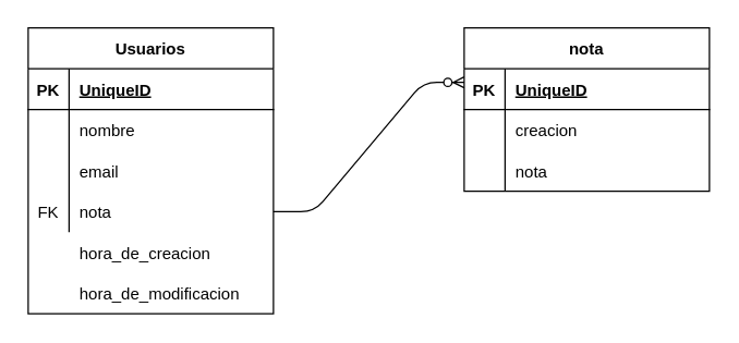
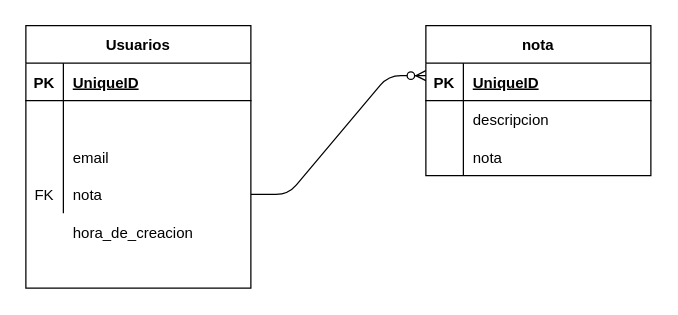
  <mxCell id="0" />
  <mxCell id="1" parent="0" />
  <mxCell id="2" value="Usuarios" style="shape=table;startSize=30;container=1;collapsible=1;childLayout=tableLayout;fixedRows=1;rowLines=0;fontStyle=1;align=center;resizeLast=1;strokeColor=#000000;" vertex="1" parent="1"><mxGeometry x="20" y="20" width="180" height="210" as="geometry" /></mxCell>
  <mxCell id="3" value="" style="shape=partialRectangle;collapsible=0;dropTarget=0;pointerEvents=0;fillColor=none;top=0;left=0;bottom=1;right=0;points=[[0,0.5],[1,0.5]];portConstraint=eastwest;" vertex="1" parent="2"><mxGeometry y="30" width="180" height="30" as="geometry" /></mxCell>
  <mxCell id="4" value="PK" style="shape=partialRectangle;connectable=0;fillColor=none;top=0;left=0;bottom=0;right=0;fontStyle=1;overflow=hidden;" vertex="1" parent="3"><mxGeometry width="30" height="30" as="geometry" /></mxCell>
  <mxCell id="5" value="UniqueID" style="shape=partialRectangle;connectable=0;fillColor=none;top=0;left=0;bottom=0;right=0;align=left;spacingLeft=6;fontStyle=5;overflow=hidden;" vertex="1" parent="3"><mxGeometry x="30" width="150" height="30" as="geometry" /></mxCell>
  <mxCell id="6" value="" style="shape=partialRectangle;collapsible=0;dropTarget=0;pointerEvents=0;fillColor=none;top=0;left=0;bottom=0;right=0;points=[[0,0.5],[1,0.5]];portConstraint=eastwest;" vertex="1" parent="2"><mxGeometry y="60" width="180" height="30" as="geometry" /></mxCell>
  <mxCell id="7" value="" style="shape=partialRectangle;connectable=0;fillColor=none;top=0;left=0;bottom=0;right=0;editable=1;overflow=hidden;" vertex="1" parent="6"><mxGeometry width="30" height="30" as="geometry" /></mxCell>
- <mxCell id="8" value="nombre    " style="shape=partialRectangle;connectable=0;fillColor=none;top=0;left=0;bottom=0;right=0;align=left;spacingLeft=6;overflow=hidden;" vertex="1" parent="6"><mxGeometry x="30" width="150" height="30" as="geometry" /></mxCell>
  <mxCell id="9" value="" style="shape=partialRectangle;collapsible=0;dropTarget=0;pointerEvents=0;fillColor=none;top=0;left=0;bottom=0;right=0;points=[[0,0.5],[1,0.5]];portConstraint=eastwest;" vertex="1" parent="2"><mxGeometry y="90" width="180" height="30" as="geometry" /></mxCell>
  <mxCell id="10" value="" style="shape=partialRectangle;connectable=0;fillColor=none;top=0;left=0;bottom=0;right=0;editable=1;overflow=hidden;" vertex="1" parent="9"><mxGeometry width="30" height="30" as="geometry" /></mxCell>
  <mxCell id="11" value="email" style="shape=partialRectangle;connectable=0;fillColor=none;top=0;left=0;bottom=0;right=0;align=left;spacingLeft=6;overflow=hidden;" vertex="1" parent="9"><mxGeometry x="30" width="150" height="30" as="geometry" /></mxCell>
  <mxCell id="12" value="" style="shape=partialRectangle;collapsible=0;dropTarget=0;pointerEvents=0;fillColor=none;top=0;left=0;bottom=0;right=0;points=[[0,0.5],[1,0.5]];portConstraint=eastwest;" vertex="1" parent="2"><mxGeometry y="120" width="180" height="30" as="geometry" /></mxCell>
  <mxCell id="13" value="FK" style="shape=partialRectangle;connectable=0;fillColor=none;top=0;left=0;bottom=0;right=0;editable=1;overflow=hidden;" vertex="1" parent="12"><mxGeometry width="30" height="30" as="geometry" /></mxCell>
  <mxCell id="14" value="nota" style="shape=partialRectangle;connectable=0;fillColor=none;top=0;left=0;bottom=0;right=0;align=left;spacingLeft=6;overflow=hidden;" vertex="1" parent="12"><mxGeometry x="30" width="150" height="30" as="geometry" /></mxCell>
  <mxCell id="15" value="nota" style="shape=table;startSize=30;container=1;collapsible=1;childLayout=tableLayout;fixedRows=1;rowLines=0;fontStyle=1;align=center;resizeLast=1;strokeColor=#000000;" vertex="1" parent="1"><mxGeometry x="340" y="20" width="180" height="120" as="geometry"><mxRectangle x="400" y="80" width="60" height="30" as="alternateBounds" /></mxGeometry></mxCell>
  <mxCell id="16" value="" style="shape=partialRectangle;collapsible=0;dropTarget=0;pointerEvents=0;fillColor=none;top=0;left=0;bottom=1;right=0;points=[[0,0.5],[1,0.5]];portConstraint=eastwest;" vertex="1" parent="15"><mxGeometry y="30" width="180" height="30" as="geometry" /></mxCell>
  <mxCell id="17" value="PK" style="shape=partialRectangle;connectable=0;fillColor=none;top=0;left=0;bottom=0;right=0;fontStyle=1;overflow=hidden;" vertex="1" parent="16"><mxGeometry width="30" height="30" as="geometry" /></mxCell>
  <mxCell id="18" value="UniqueID" style="shape=partialRectangle;connectable=0;fillColor=none;top=0;left=0;bottom=0;right=0;align=left;spacingLeft=6;fontStyle=5;overflow=hidden;" vertex="1" parent="16"><mxGeometry x="30" width="150" height="30" as="geometry" /></mxCell>
  <mxCell id="19" value="" style="shape=partialRectangle;collapsible=0;dropTarget=0;pointerEvents=0;fillColor=none;top=0;left=0;bottom=0;right=0;points=[[0,0.5],[1,0.5]];portConstraint=eastwest;" vertex="1" parent="15"><mxGeometry y="60" width="180" height="30" as="geometry" /></mxCell>
  <mxCell id="20" value="" style="shape=partialRectangle;connectable=0;fillColor=none;top=0;left=0;bottom=0;right=0;editable=1;overflow=hidden;" vertex="1" parent="19"><mxGeometry width="30" height="30" as="geometry" /></mxCell>
- <mxCell id="21" value="creacion " style="shape=partialRectangle;connectable=0;fillColor=none;top=0;left=0;bottom=0;right=0;align=left;spacingLeft=6;overflow=hidden;" vertex="1" parent="19"><mxGeometry x="30" width="150" height="30" as="geometry" /></mxCell>
+ <mxCell id="21" value="descripcion " style="shape=partialRectangle;connectable=0;fillColor=none;top=0;left=0;bottom=0;right=0;align=left;spacingLeft=6;overflow=hidden;" vertex="1" parent="19"><mxGeometry x="30" width="150" height="30" as="geometry" /></mxCell>
  <mxCell id="22" value="" style="shape=partialRectangle;collapsible=0;dropTarget=0;pointerEvents=0;fillColor=none;top=0;left=0;bottom=0;right=0;points=[[0,0.5],[1,0.5]];portConstraint=eastwest;" vertex="1" parent="15"><mxGeometry y="90" width="180" height="30" as="geometry" /></mxCell>
  <mxCell id="23" value="" style="shape=partialRectangle;connectable=0;fillColor=none;top=0;left=0;bottom=0;right=0;editable=1;overflow=hidden;" vertex="1" parent="22"><mxGeometry width="30" height="30" as="geometry" /></mxCell>
  <mxCell id="24" value="nota" style="shape=partialRectangle;connectable=0;fillColor=none;top=0;left=0;bottom=0;right=0;align=left;spacingLeft=6;overflow=hidden;" vertex="1" parent="22"><mxGeometry x="30" width="150" height="30" as="geometry" /></mxCell>
  <mxCell id="25" value="" style="edgeStyle=entityRelationEdgeStyle;fontSize=12;html=1;endArrow=ERzeroToMany;endFill=1;exitX=1;exitY=0.5;exitDx=0;exitDy=0;" edge="1" parent="1" source="12"><mxGeometry width="100" height="100" relative="1" as="geometry"><mxPoint x="240" y="160" as="sourcePoint" /><mxPoint x="340" y="60" as="targetPoint" /></mxGeometry></mxCell>
  <mxCell id="26" value="hora_de_creacion" style="shape=partialRectangle;connectable=0;fillColor=none;top=0;left=0;bottom=0;right=0;align=left;spacingLeft=6;overflow=hidden;" vertex="1" parent="1"><mxGeometry x="50" y="170" width="150" height="30" as="geometry" /></mxCell>
- <mxCell id="27" value="hora_de_modificacion" style="shape=partialRectangle;connectable=0;fillColor=none;top=0;left=0;bottom=0;right=0;align=left;spacingLeft=6;overflow=hidden;" vertex="1" parent="1"><mxGeometry x="50" y="200" width="150" height="30" as="geometry" /></mxCell>
